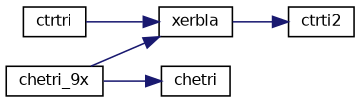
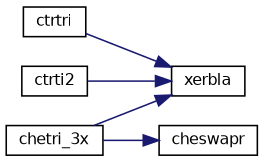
  digraph {
    rankdir=LR
    node [color=black fillcolor=white fontname=Helvetica fontsize=10 shape=record style=filled]
    edge [color=midnightblue fontname=Helvetica fontsize=10 labelfontname=Helvetica labelfontsize=10 style=solid]
-   n1 [height=0.2 label=chetri_9x width=0.4]
+   n1 [height=0.2 label=chetri_3x width=0.4]
    n2 [height=0.2 label=xerbla width=0.4]
-   n3 [height=0.2 label=chetri width=0.4]
+   n3 [height=0.2 label=cheswapr width=0.4]
    n4 [height=0.2 label=ctrtri width=0.4]
    n5 [height=0.2 label=ctrti2 width=0.4]
    n1 -> n2
    n1 -> n3
    n4 -> n2
-   n2 -> n5
+   n5 -> n2
  }
